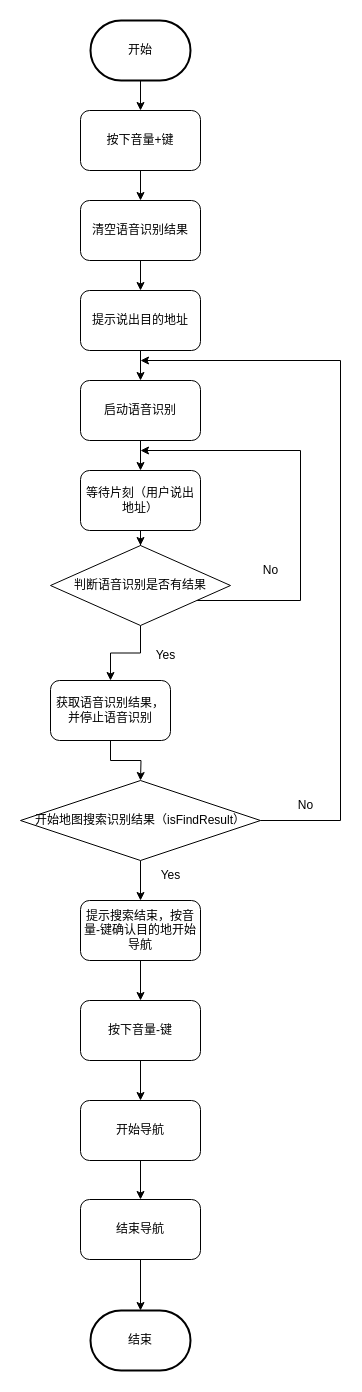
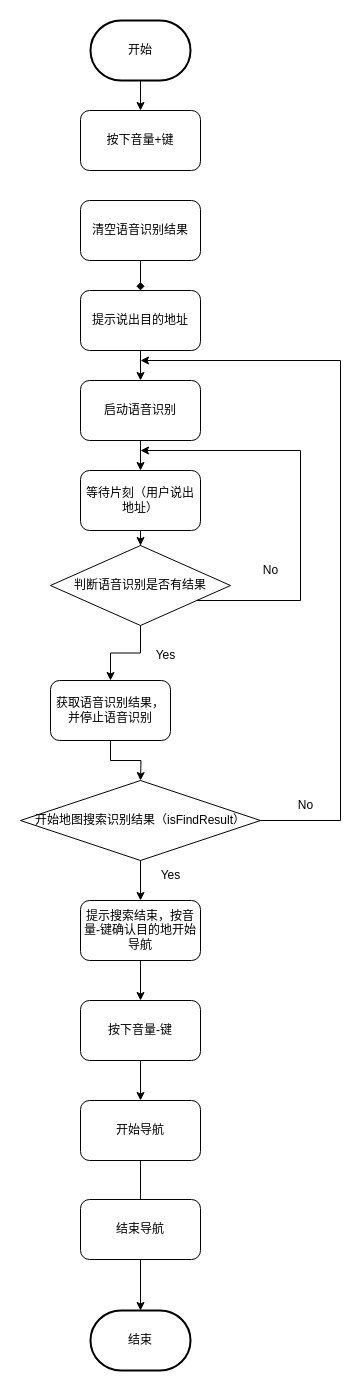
  <mxCell id="0" />
  <mxCell id="1" parent="0" />
  <mxCell id="2" value="" style="edgeStyle=orthogonalEdgeStyle;rounded=0;orthogonalLoop=1;jettySize=auto;html=1;" edge="1" parent="1" source="3" target="30"><mxGeometry relative="1" as="geometry" /></mxCell>
  <mxCell id="3" value="开始" style="strokeWidth=2;html=1;shape=mxgraph.flowchart.terminator;whiteSpace=wrap;" vertex="1" parent="1"><mxGeometry x="90" y="20" width="100" height="60" as="geometry" /></mxCell>
  <mxCell id="4" value="结束" style="strokeWidth=2;html=1;shape=mxgraph.flowchart.terminator;whiteSpace=wrap;" vertex="1" parent="1"><mxGeometry x="90" y="1310" width="100" height="60" as="geometry" /></mxCell>
- <mxCell id="5" value="" style="edgeStyle=orthogonalEdgeStyle;rounded=0;orthogonalLoop=1;jettySize=auto;html=1;" edge="1" parent="1" source="6" target="8"><mxGeometry relative="1" as="geometry" /></mxCell>
+ <mxCell id="5" value="" style="edgeStyle=orthogonalEdgeStyle;rounded=0;orthogonalLoop=1;jettySize=auto;html=1;endArrow=diamond;" edge="1" parent="1" source="6" target="8"><mxGeometry relative="1" as="geometry" /></mxCell>
  <mxCell id="6" value="清空语音识别结果" style="rounded=1;whiteSpace=wrap;html=1;" vertex="1" parent="1"><mxGeometry x="80" y="200" width="120" height="60" as="geometry" /></mxCell>
  <mxCell id="7" value="" style="edgeStyle=orthogonalEdgeStyle;rounded=0;orthogonalLoop=1;jettySize=auto;html=1;" edge="1" parent="1" source="8" target="10"><mxGeometry relative="1" as="geometry" /></mxCell>
  <mxCell id="8" value="提示说出目的地址" style="rounded=1;whiteSpace=wrap;html=1;" vertex="1" parent="1"><mxGeometry x="80" y="290" width="120" height="60" as="geometry" /></mxCell>
  <mxCell id="9" value="" style="edgeStyle=orthogonalEdgeStyle;rounded=0;orthogonalLoop=1;jettySize=auto;html=1;" edge="1" parent="1" source="10" target="12"><mxGeometry relative="1" as="geometry" /></mxCell>
  <mxCell id="10" value="启动语音识别" style="rounded=1;whiteSpace=wrap;html=1;" vertex="1" parent="1"><mxGeometry x="80" y="380" width="120" height="60" as="geometry" /></mxCell>
  <mxCell id="11" value="" style="edgeStyle=orthogonalEdgeStyle;rounded=0;orthogonalLoop=1;jettySize=auto;html=1;" edge="1" parent="1" source="12" target="15"><mxGeometry relative="1" as="geometry" /></mxCell>
  <mxCell id="12" value="等待片刻（用户说出地址）" style="rounded=1;whiteSpace=wrap;html=1;" vertex="1" parent="1"><mxGeometry x="80" y="470" width="120" height="60" as="geometry" /></mxCell>
  <mxCell id="13" style="edgeStyle=orthogonalEdgeStyle;rounded=0;orthogonalLoop=1;jettySize=auto;html=1;" edge="1" parent="1" source="15"><mxGeometry relative="1" as="geometry"><mxPoint x="140" y="450" as="targetPoint" /><Array as="points"><mxPoint x="300" y="600" /><mxPoint x="300" y="450" /></Array></mxGeometry></mxCell>
  <mxCell id="14" value="" style="edgeStyle=orthogonalEdgeStyle;rounded=0;orthogonalLoop=1;jettySize=auto;html=1;" edge="1" parent="1" source="15" target="18"><mxGeometry relative="1" as="geometry" /></mxCell>
  <mxCell id="15" value="判断语音识别是否有结果" style="rhombus;whiteSpace=wrap;html=1;" vertex="1" parent="1"><mxGeometry x="50" y="545" width="180" height="80" as="geometry" /></mxCell>
  <mxCell id="16" value="No" style="text;html=1;align=center;verticalAlign=middle;resizable=0;points=[];autosize=1;strokeColor=none;fillColor=none;" vertex="1" parent="1"><mxGeometry x="250" y="555" width="40" height="30" as="geometry" /></mxCell>
  <mxCell id="17" value="" style="edgeStyle=orthogonalEdgeStyle;rounded=0;orthogonalLoop=1;jettySize=auto;html=1;" edge="1" parent="1" source="18"><mxGeometry relative="1" as="geometry"><mxPoint x="140" y="780" as="targetPoint" /></mxGeometry></mxCell>
  <mxCell id="18" value="获取语音识别结果，并停止语音识别" style="rounded=1;whiteSpace=wrap;html=1;" vertex="1" parent="1"><mxGeometry x="50" y="680" width="120" height="60" as="geometry" /></mxCell>
  <mxCell id="19" value="Yes" style="text;html=1;align=center;verticalAlign=middle;resizable=0;points=[];autosize=1;strokeColor=none;fillColor=none;" vertex="1" parent="1"><mxGeometry x="145" y="640" width="40" height="30" as="geometry" /></mxCell>
  <mxCell id="20" value="" style="edgeStyle=orthogonalEdgeStyle;rounded=0;orthogonalLoop=1;jettySize=auto;html=1;" edge="1" parent="1" source="22" target="24"><mxGeometry relative="1" as="geometry" /></mxCell>
  <mxCell id="21" style="edgeStyle=orthogonalEdgeStyle;rounded=0;orthogonalLoop=1;jettySize=auto;html=1;exitX=1;exitY=0.5;exitDx=0;exitDy=0;" edge="1" parent="1" source="22"><mxGeometry relative="1" as="geometry"><mxPoint x="140" y="360" as="targetPoint" /><Array as="points"><mxPoint x="340" y="820" /><mxPoint x="340" y="360" /></Array></mxGeometry></mxCell>
  <mxCell id="22" value="开始地图搜索识别结果（isFindResult&lt;span style=&quot;background-color: initial;&quot;&gt;）&lt;/span&gt;" style="rhombus;whiteSpace=wrap;html=1;" vertex="1" parent="1"><mxGeometry x="20" y="780" width="240" height="80" as="geometry" /></mxCell>
  <mxCell id="23" value="" style="edgeStyle=orthogonalEdgeStyle;rounded=0;orthogonalLoop=1;jettySize=auto;html=1;" edge="1" parent="1" source="24" target="28"><mxGeometry relative="1" as="geometry" /></mxCell>
  <mxCell id="24" value="提示搜索结束，按音量-键确认目的地开始导航" style="rounded=1;whiteSpace=wrap;html=1;" vertex="1" parent="1"><mxGeometry x="80" y="900" width="120" height="60" as="geometry" /></mxCell>
  <mxCell id="25" value="No" style="text;html=1;align=center;verticalAlign=middle;resizable=0;points=[];autosize=1;strokeColor=none;fillColor=none;" vertex="1" parent="1"><mxGeometry x="285" y="790" width="40" height="30" as="geometry" /></mxCell>
  <mxCell id="26" value="Yes" style="text;html=1;align=center;verticalAlign=middle;resizable=0;points=[];autosize=1;strokeColor=none;fillColor=none;" vertex="1" parent="1"><mxGeometry x="150" y="860" width="40" height="30" as="geometry" /></mxCell>
  <mxCell id="27" value="" style="edgeStyle=orthogonalEdgeStyle;rounded=0;orthogonalLoop=1;jettySize=auto;html=1;" edge="1" parent="1" source="28" target="32"><mxGeometry relative="1" as="geometry" /></mxCell>
  <mxCell id="28" value="按下音量-键" style="rounded=1;whiteSpace=wrap;html=1;" vertex="1" parent="1"><mxGeometry x="80" y="1000" width="120" height="60" as="geometry" /></mxCell>
- <mxCell id="29" value="" style="edgeStyle=orthogonalEdgeStyle;rounded=0;orthogonalLoop=1;jettySize=auto;html=1;" edge="1" parent="1" source="30" target="6"><mxGeometry relative="1" as="geometry" /></mxCell>
  <mxCell id="30" value="按下音量+键" style="rounded=1;whiteSpace=wrap;html=1;" vertex="1" parent="1"><mxGeometry x="80" y="110" width="120" height="60" as="geometry" /></mxCell>
- <mxCell id="31" value="" style="edgeStyle=orthogonalEdgeStyle;rounded=0;orthogonalLoop=1;jettySize=auto;html=1;" edge="1" parent="1" source="32" target="34"><mxGeometry relative="1" as="geometry" /></mxCell>
+ <mxCell id="31" value="" style="edgeStyle=orthogonalEdgeStyle;rounded=0;orthogonalLoop=1;jettySize=auto;html=1;endArrow=none;" edge="1" parent="1" source="32" target="34"><mxGeometry relative="1" as="geometry" /></mxCell>
  <mxCell id="32" value="开始导航" style="rounded=1;whiteSpace=wrap;html=1;" vertex="1" parent="1"><mxGeometry x="80" y="1100" width="120" height="60" as="geometry" /></mxCell>
  <mxCell id="33" value="" style="edgeStyle=orthogonalEdgeStyle;rounded=0;orthogonalLoop=1;jettySize=auto;html=1;" edge="1" parent="1" source="34" target="4"><mxGeometry relative="1" as="geometry" /></mxCell>
  <mxCell id="34" value="结束导航" style="rounded=1;whiteSpace=wrap;html=1;" vertex="1" parent="1"><mxGeometry x="80" y="1199" width="120" height="60" as="geometry" /></mxCell>
